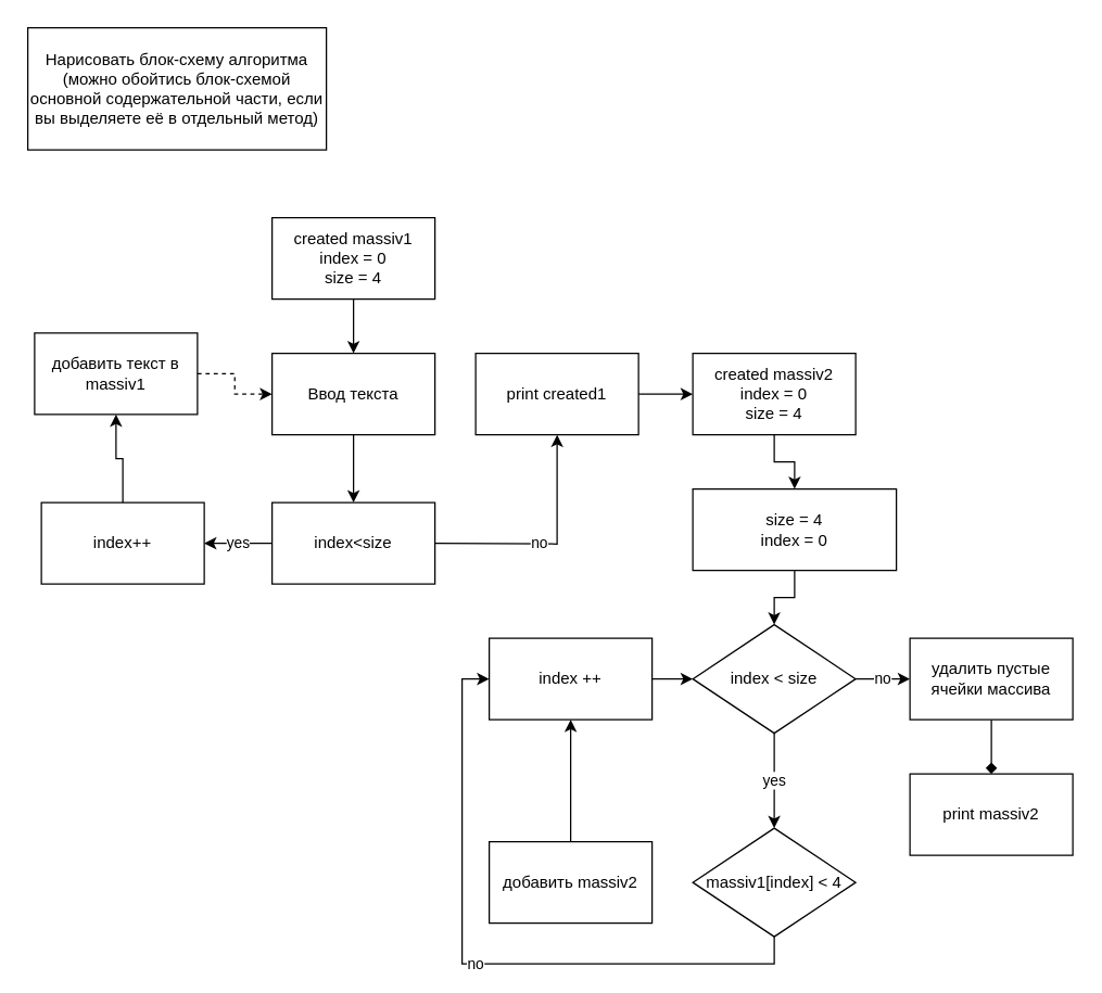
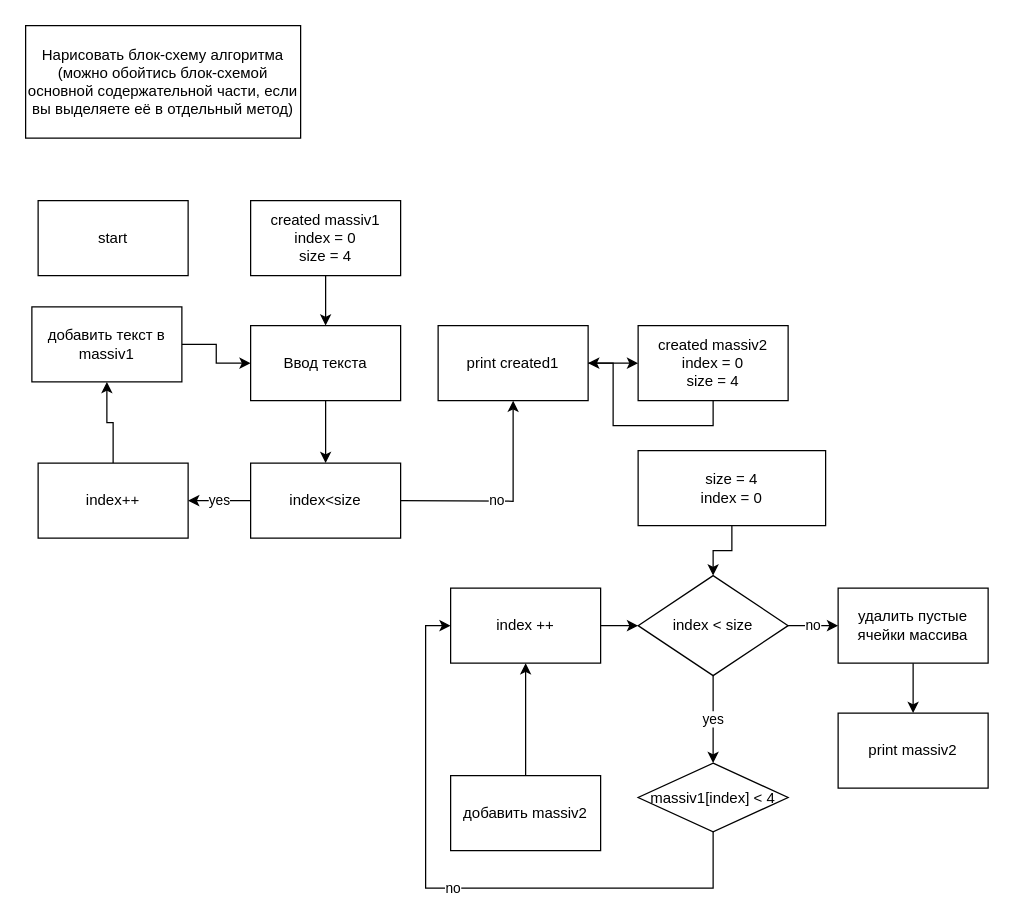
  <mxCell id="0" />
  <mxCell id="1" parent="0" />
  <mxCell id="2" value="Нарисовать блок-схему алгоритма (можно обойтись блок-схемой основной содержательной части, если вы выделяете её в отдельный метод)" style="rounded=0;whiteSpace=wrap;html=1;" parent="1" vertex="1"><mxGeometry width="220" height="90" as="geometry" x="20" y="20" /></mxCell>
+ <mxCell id="3" value="start" style="rounded=0;whiteSpace=wrap;html=1;" parent="1" vertex="1"><mxGeometry x="30" y="160" width="120" height="60" as="geometry" /></mxCell>
  <mxCell id="4" style="edgeStyle=orthogonalEdgeStyle;rounded=0;orthogonalLoop=1;jettySize=auto;html=1;exitX=0.5;exitY=1;exitDx=0;exitDy=0;" parent="1" source="5" target="7" edge="1"><mxGeometry relative="1" as="geometry" /></mxCell>
  <mxCell id="5" value="created massiv1&lt;br&gt;index = 0&lt;br&gt;size = 4" style="rounded=0;whiteSpace=wrap;html=1;" parent="1" vertex="1"><mxGeometry x="200" y="160" width="120" height="60" as="geometry" /></mxCell>
  <mxCell id="6" style="edgeStyle=orthogonalEdgeStyle;rounded=0;orthogonalLoop=1;jettySize=auto;html=1;exitX=0.5;exitY=1;exitDx=0;exitDy=0;entryX=0.5;entryY=0;entryDx=0;entryDy=0;" parent="1" source="7" target="28" edge="1"><mxGeometry relative="1" as="geometry"><mxPoint x="260" y="360" as="targetPoint" /></mxGeometry></mxCell>
  <mxCell id="7" value="Ввод текста" style="rounded=0;whiteSpace=wrap;html=1;" parent="1" vertex="1"><mxGeometry x="200" y="260" width="120" height="60" as="geometry" /></mxCell>
  <mxCell id="8" style="edgeStyle=orthogonalEdgeStyle;rounded=0;orthogonalLoop=1;jettySize=auto;html=1;exitX=1;exitY=0.5;exitDx=0;exitDy=0;entryX=0.5;entryY=1;entryDx=0;entryDy=0;" parent="1" target="13" edge="1"><mxGeometry relative="1" as="geometry"><mxPoint x="320" y="400" as="sourcePoint" /></mxGeometry></mxCell>
  <mxCell id="9" value="no" style="edgeLabel;html=1;align=center;verticalAlign=middle;resizable=0;points=[];" parent="8" vertex="1" connectable="0"><mxGeometry x="-0.107" y="1" relative="1" as="geometry"><mxPoint as="offset" /></mxGeometry></mxCell>
  <mxCell id="10" style="edgeStyle=orthogonalEdgeStyle;rounded=0;orthogonalLoop=1;jettySize=auto;html=1;exitX=0.5;exitY=0;exitDx=0;exitDy=0;entryX=0.5;entryY=1;entryDx=0;entryDy=0;" parent="1" source="11" target="20" edge="1"><mxGeometry relative="1" as="geometry" /></mxCell>
  <mxCell id="11" value="index++" style="rounded=0;whiteSpace=wrap;html=1;" parent="1" vertex="1"><mxGeometry x="30" y="370" width="120" height="60" as="geometry" /></mxCell>
  <mxCell id="12" style="edgeStyle=orthogonalEdgeStyle;rounded=0;orthogonalLoop=1;jettySize=auto;html=1;exitX=1;exitY=0.5;exitDx=0;exitDy=0;entryX=0;entryY=0.5;entryDx=0;entryDy=0;" parent="1" source="13" edge="1"><mxGeometry relative="1" as="geometry"><mxPoint x="510" y="290" as="targetPoint" /></mxGeometry></mxCell>
  <mxCell id="13" value="print created1" style="rounded=0;whiteSpace=wrap;html=1;" parent="1" vertex="1"><mxGeometry x="350" y="260" width="120" height="60" as="geometry" /></mxCell>
  <mxCell id="14" value="yes" style="edgeStyle=orthogonalEdgeStyle;rounded=0;orthogonalLoop=1;jettySize=auto;html=1;exitX=0.5;exitY=1;exitDx=0;exitDy=0;entryX=0.5;entryY=0;entryDx=0;entryDy=0;" parent="1" source="16" target="18" edge="1"><mxGeometry relative="1" as="geometry" /></mxCell>
  <mxCell id="15" value="no" style="edgeStyle=orthogonalEdgeStyle;rounded=0;orthogonalLoop=1;jettySize=auto;html=1;exitX=1;exitY=0.5;exitDx=0;exitDy=0;entryX=0;entryY=0.5;entryDx=0;entryDy=0;" parent="1" source="16" edge="1"><mxGeometry relative="1" as="geometry"><mxPoint x="670" y="500" as="targetPoint" /></mxGeometry></mxCell>
  <mxCell id="16" value="index &amp;lt; size" style="rhombus;whiteSpace=wrap;html=1;" parent="1" vertex="1"><mxGeometry x="510" y="460" width="120" height="80" as="geometry" /></mxCell>
  <mxCell id="17" value="no" style="edgeStyle=orthogonalEdgeStyle;rounded=0;orthogonalLoop=1;jettySize=auto;html=1;exitX=0.5;exitY=1;exitDx=0;exitDy=0;entryX=0;entryY=0.5;entryDx=0;entryDy=0;" parent="1" source="18" target="26" edge="1"><mxGeometry relative="1" as="geometry"><Array as="points"><mxPoint x="570" y="710" /><mxPoint x="340" y="710" /><mxPoint x="340" y="500" /></Array></mxGeometry></mxCell>
- <mxCell id="18" value="massiv1[index] &amp;lt; 4" style="rhombus;whiteSpace=wrap;html=1;" parent="1" vertex="1"><mxGeometry x="510" y="610" width="120" height="80" as="geometry" /></mxCell>
- <mxCell id="19" style="edgeStyle=orthogonalEdgeStyle;rounded=0;orthogonalLoop=1;jettySize=auto;html=1;exitX=1;exitY=0.5;exitDx=0;exitDy=0;entryX=0;entryY=0.5;entryDx=0;entryDy=0;dashed=1;" parent="1" source="20" target="7" edge="1"><mxGeometry relative="1" as="geometry" /></mxCell>
+ <mxCell id="18" value="massiv1[index] &amp;lt; 4" style="rhombus;whiteSpace=wrap;html=1;" parent="1" vertex="1"><mxGeometry x="510" y="610" width="120" height="55" as="geometry" /></mxCell>
+ <mxCell id="19" style="edgeStyle=orthogonalEdgeStyle;rounded=0;orthogonalLoop=1;jettySize=auto;html=1;exitX=1;exitY=0.5;exitDx=0;exitDy=0;entryX=0;entryY=0.5;entryDx=0;entryDy=0;" parent="1" source="20" target="7" edge="1"><mxGeometry relative="1" as="geometry" /></mxCell>
  <mxCell id="20" value="добавить текст в massiv1" style="rounded=0;whiteSpace=wrap;html=1;" parent="1" vertex="1"><mxGeometry x="25" y="245" width="120" height="60" as="geometry" /></mxCell>
- <mxCell id="21" style="edgeStyle=orthogonalEdgeStyle;rounded=0;orthogonalLoop=1;jettySize=auto;html=1;exitX=0.5;exitY=1;exitDx=0;exitDy=0;" parent="1" source="22" target="30" edge="1"><mxGeometry relative="1" as="geometry" /></mxCell>
+ <mxCell id="21" style="edgeStyle=orthogonalEdgeStyle;rounded=0;orthogonalLoop=1;jettySize=auto;html=1;exitX=0.5;exitY=1;exitDx=0;exitDy=0;" parent="1" source="22" target="13" edge="1"><mxGeometry relative="1" as="geometry" /></mxCell>
  <mxCell id="22" value="created massiv2&lt;br style=&quot;border-color: var(--border-color);&quot;&gt;index = 0&lt;br style=&quot;border-color: var(--border-color);&quot;&gt;size = 4" style="rounded=0;whiteSpace=wrap;html=1;" parent="1" vertex="1"><mxGeometry x="510" y="260" width="120" height="60" as="geometry" /></mxCell>
  <mxCell id="23" style="edgeStyle=orthogonalEdgeStyle;rounded=0;orthogonalLoop=1;jettySize=auto;html=1;exitX=0.5;exitY=0;exitDx=0;exitDy=0;entryX=0.5;entryY=1;entryDx=0;entryDy=0;" parent="1" source="24" target="26" edge="1"><mxGeometry relative="1" as="geometry" /></mxCell>
  <mxCell id="24" value="добавить massiv2" style="rounded=0;whiteSpace=wrap;html=1;" parent="1" vertex="1"><mxGeometry x="360" y="620" width="120" height="60" as="geometry" /></mxCell>
  <mxCell id="25" style="edgeStyle=orthogonalEdgeStyle;rounded=0;orthogonalLoop=1;jettySize=auto;html=1;exitX=1;exitY=0.5;exitDx=0;exitDy=0;entryX=0;entryY=0.5;entryDx=0;entryDy=0;" parent="1" source="26" target="16" edge="1"><mxGeometry relative="1" as="geometry" /></mxCell>
  <mxCell id="26" value="index ++" style="rounded=0;whiteSpace=wrap;html=1;" parent="1" vertex="1"><mxGeometry x="360" y="470" width="120" height="60" as="geometry" /></mxCell>
  <mxCell id="27" value="yes" style="edgeStyle=orthogonalEdgeStyle;rounded=0;orthogonalLoop=1;jettySize=auto;html=1;entryX=1;entryY=0.5;entryDx=0;entryDy=0;" edge="1" parent="1" source="28" target="11"><mxGeometry relative="1" as="geometry" /></mxCell>
  <mxCell id="28" value="index&amp;lt;size" style="rounded=0;whiteSpace=wrap;html=1;" vertex="1" parent="1"><mxGeometry x="200" y="370" width="120" height="60" as="geometry" /></mxCell>
  <mxCell id="29" style="edgeStyle=orthogonalEdgeStyle;rounded=0;orthogonalLoop=1;jettySize=auto;html=1;exitX=0.5;exitY=1;exitDx=0;exitDy=0;entryX=0.5;entryY=0;entryDx=0;entryDy=0;" edge="1" parent="1" source="30" target="16"><mxGeometry relative="1" as="geometry" /></mxCell>
  <mxCell id="30" value="size = 4&lt;br&gt;index = 0" style="rounded=0;whiteSpace=wrap;html=1;" vertex="1" parent="1"><mxGeometry x="510" y="360" width="150" height="60" as="geometry" /></mxCell>
- <mxCell id="31" value="" style="edgeStyle=orthogonalEdgeStyle;rounded=0;orthogonalLoop=1;jettySize=auto;html=1;endArrow=diamond;" edge="1" parent="1" source="32" target="33"><mxGeometry relative="1" as="geometry" /></mxCell>
+ <mxCell id="31" value="" style="edgeStyle=orthogonalEdgeStyle;rounded=0;orthogonalLoop=1;jettySize=auto;html=1;" edge="1" parent="1" source="32" target="33"><mxGeometry relative="1" as="geometry" /></mxCell>
  <mxCell id="32" value="удалить пустые ячейки массива" style="whiteSpace=wrap;html=1;rounded=0;" vertex="1" parent="1"><mxGeometry x="670" y="470" width="120" height="60" as="geometry" /></mxCell>
  <mxCell id="33" value="print massiv2" style="whiteSpace=wrap;html=1;rounded=0;" vertex="1" parent="1"><mxGeometry x="670" y="570" width="120" height="60" as="geometry" /></mxCell>
